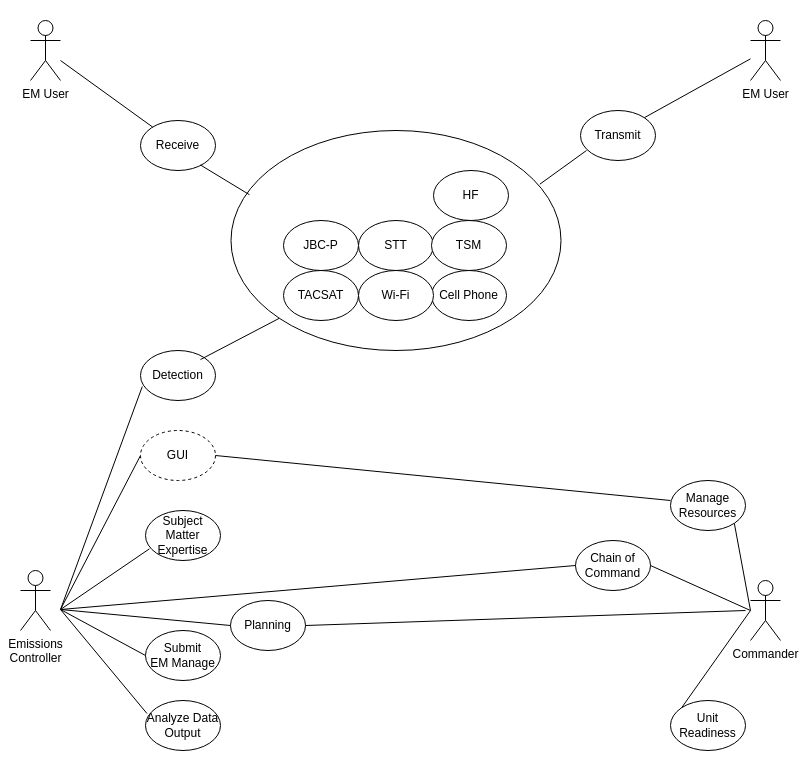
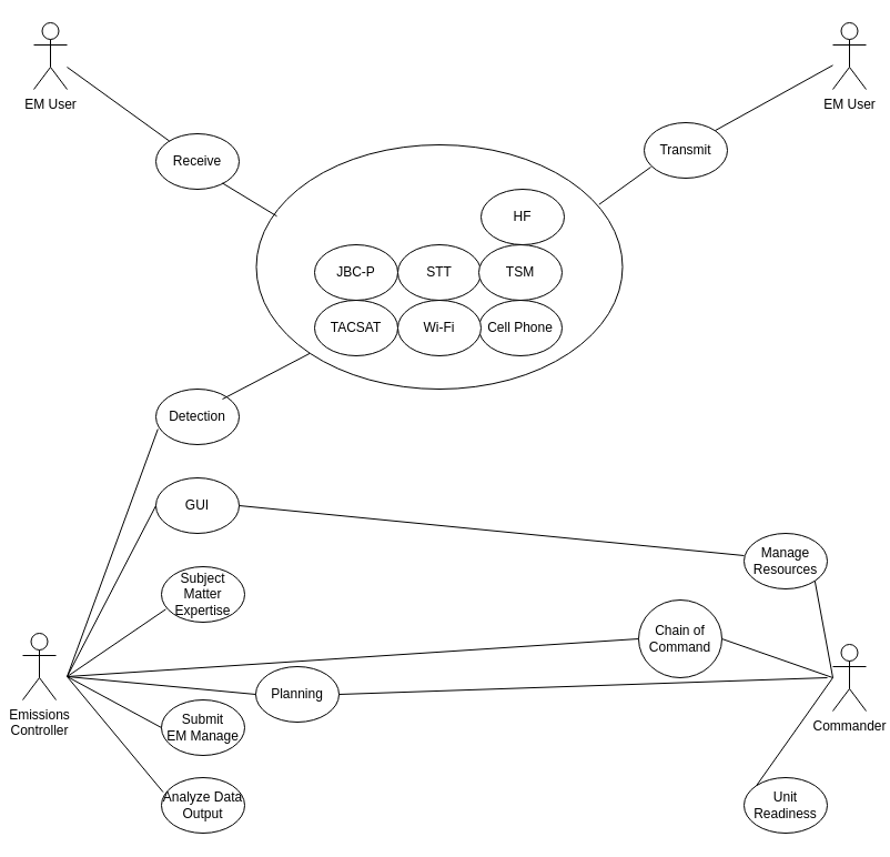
  <mxCell id="0" />
  <mxCell id="1" parent="0" />
  <mxCell id="2" value="" style="ellipse;whiteSpace=wrap;html=1;" vertex="1" parent="1"><mxGeometry x="230.5" y="130" width="330" height="220" as="geometry" /></mxCell>
  <mxCell id="3" value="Emissions&lt;br&gt;Controller" style="shape=umlActor;verticalLabelPosition=bottom;verticalAlign=top;html=1;outlineConnect=0;" vertex="1" parent="1"><mxGeometry x="20" y="570" width="30" height="60" as="geometry" /></mxCell>
  <mxCell id="4" value="Commander" style="shape=umlActor;verticalLabelPosition=bottom;verticalAlign=top;html=1;outlineConnect=0;" vertex="1" parent="1"><mxGeometry x="750" y="580" width="30" height="60" as="geometry" /></mxCell>
  <mxCell id="5" value="EM User" style="shape=umlActor;verticalLabelPosition=bottom;verticalAlign=top;html=1;outlineConnect=0;" vertex="1" parent="1"><mxGeometry x="30" y="20" width="30" height="60" as="geometry" /></mxCell>
  <mxCell id="6" value="EM User" style="shape=umlActor;verticalLabelPosition=bottom;verticalAlign=top;html=1;outlineConnect=0;" vertex="1" parent="1"><mxGeometry x="750" y="20" width="30" height="60" as="geometry" /></mxCell>
  <mxCell id="7" value="Manage&lt;br&gt;Resources" style="ellipse;whiteSpace=wrap;html=1;" vertex="1" parent="1"><mxGeometry x="670" y="480" width="75" height="50" as="geometry" /></mxCell>
- <mxCell id="8" value="Chain of Command" style="ellipse;whiteSpace=wrap;html=1;" vertex="1" parent="1"><mxGeometry x="575" y="540" width="75" height="50" as="geometry" /></mxCell>
+ <mxCell id="8" value="Chain of Command" style="ellipse;whiteSpace=wrap;html=1;" vertex="1" parent="1"><mxGeometry x="575" y="540" width="75" height="70" as="geometry" /></mxCell>
  <mxCell id="9" value="Analyze Data Output" style="ellipse;whiteSpace=wrap;html=1;" vertex="1" parent="1"><mxGeometry x="145" y="700" width="75" height="50" as="geometry" /></mxCell>
  <mxCell id="10" value="Planning" style="ellipse;whiteSpace=wrap;html=1;" vertex="1" parent="1"><mxGeometry x="230" y="600" width="75" height="50" as="geometry" /></mxCell>
  <mxCell id="11" value="Submit&lt;br&gt;EM Manage" style="ellipse;whiteSpace=wrap;html=1;" vertex="1" parent="1"><mxGeometry x="145" y="630" width="75" height="50" as="geometry" /></mxCell>
- <mxCell id="12" value="GUI" style="ellipse;whiteSpace=wrap;html=1;dashed=1;" vertex="1" parent="1"><mxGeometry x="140" y="430" width="75" height="50" as="geometry" /></mxCell>
+ <mxCell id="12" value="GUI" style="ellipse;whiteSpace=wrap;html=1;" vertex="1" parent="1"><mxGeometry x="140" y="430" width="75" height="50" as="geometry" /></mxCell>
  <mxCell id="13" value="TACSAT" style="ellipse;whiteSpace=wrap;html=1;" vertex="1" parent="1"><mxGeometry x="283" y="270" width="75" height="50" as="geometry" /></mxCell>
  <mxCell id="14" value="HF" style="ellipse;whiteSpace=wrap;html=1;" vertex="1" parent="1"><mxGeometry x="433" y="170" width="75" height="50" as="geometry" /></mxCell>
  <mxCell id="15" value="JBC-P" style="ellipse;whiteSpace=wrap;html=1;" vertex="1" parent="1"><mxGeometry x="283" y="220" width="75" height="50" as="geometry" /></mxCell>
  <mxCell id="16" value="STT" style="ellipse;whiteSpace=wrap;html=1;" vertex="1" parent="1"><mxGeometry x="358" y="220" width="75" height="50" as="geometry" /></mxCell>
  <mxCell id="17" value="Cell Phone" style="ellipse;whiteSpace=wrap;html=1;" vertex="1" parent="1"><mxGeometry x="431" y="270" width="75" height="50" as="geometry" /></mxCell>
  <mxCell id="18" value="Wi-Fi" style="ellipse;whiteSpace=wrap;html=1;" vertex="1" parent="1"><mxGeometry x="358" y="270" width="75" height="50" as="geometry" /></mxCell>
  <mxCell id="19" value="Detection" style="ellipse;whiteSpace=wrap;html=1;" vertex="1" parent="1"><mxGeometry x="140" y="350" width="75" height="50" as="geometry" /></mxCell>
  <mxCell id="20" value="Unit Readiness" style="ellipse;whiteSpace=wrap;html=1;" vertex="1" parent="1"><mxGeometry x="670" y="700" width="75" height="50" as="geometry" /></mxCell>
  <mxCell id="21" value="Transmit" style="ellipse;whiteSpace=wrap;html=1;" vertex="1" parent="1"><mxGeometry x="580" y="110" width="75" height="50" as="geometry" /></mxCell>
  <mxCell id="22" value="Receive" style="ellipse;whiteSpace=wrap;html=1;" vertex="1" parent="1"><mxGeometry x="140" y="120" width="75" height="50" as="geometry" /></mxCell>
  <mxCell id="23" value="TSM" style="ellipse;whiteSpace=wrap;html=1;" vertex="1" parent="1"><mxGeometry x="431" y="220" width="75" height="50" as="geometry" /></mxCell>
  <mxCell id="24" value="Subject Matter Expertise" style="ellipse;whiteSpace=wrap;html=1;" vertex="1" parent="1"><mxGeometry x="145" y="510" width="75" height="50" as="geometry" /></mxCell>
  <mxCell id="25" value="" style="endArrow=none;html=1;rounded=0;" edge="1" parent="1" target="22"><mxGeometry width="50" height="50" relative="1" as="geometry"><mxPoint x="60" y="60" as="sourcePoint" /><mxPoint x="110" y="10" as="targetPoint" /></mxGeometry></mxCell>
  <mxCell id="26" value="" style="endArrow=none;html=1;rounded=0;entryX=1;entryY=0;entryDx=0;entryDy=0;" edge="1" parent="1" source="6" target="21"><mxGeometry width="50" height="50" relative="1" as="geometry"><mxPoint x="550" y="43" as="sourcePoint" /><mxPoint x="642" y="110" as="targetPoint" /></mxGeometry></mxCell>
  <mxCell id="27" value="" style="endArrow=none;html=1;rounded=0;entryX=1;entryY=0;entryDx=0;entryDy=0;exitX=0.024;exitY=0.72;exitDx=0;exitDy=0;exitPerimeter=0;" edge="1" parent="1" source="19"><mxGeometry width="50" height="50" relative="1" as="geometry"><mxPoint x="166" y="550" as="sourcePoint" /><mxPoint x="60" y="609" as="targetPoint" /></mxGeometry></mxCell>
  <mxCell id="28" value="" style="endArrow=none;html=1;rounded=0;entryX=1;entryY=0;entryDx=0;entryDy=0;exitX=0;exitY=0.5;exitDx=0;exitDy=0;" edge="1" parent="1" source="12"><mxGeometry width="50" height="50" relative="1" as="geometry"><mxPoint x="166" y="550" as="sourcePoint" /><mxPoint x="60" y="609" as="targetPoint" /></mxGeometry></mxCell>
  <mxCell id="29" value="" style="endArrow=none;html=1;rounded=0;entryX=1;entryY=0;entryDx=0;entryDy=0;exitX=0;exitY=0.5;exitDx=0;exitDy=0;" edge="1" parent="1" source="10"><mxGeometry width="50" height="50" relative="1" as="geometry"><mxPoint x="220" y="600" as="sourcePoint" /><mxPoint x="60" y="609" as="targetPoint" /></mxGeometry></mxCell>
  <mxCell id="30" value="" style="endArrow=none;html=1;rounded=0;entryX=1;entryY=0;entryDx=0;entryDy=0;exitX=0.052;exitY=0.767;exitDx=0;exitDy=0;exitPerimeter=0;" edge="1" parent="1" source="24"><mxGeometry width="50" height="50" relative="1" as="geometry"><mxPoint x="166" y="550" as="sourcePoint" /><mxPoint x="60" y="609" as="targetPoint" /></mxGeometry></mxCell>
  <mxCell id="31" value="" style="endArrow=none;html=1;rounded=0;entryX=1;entryY=1;entryDx=0;entryDy=0;" edge="1" parent="1" target="7"><mxGeometry width="50" height="50" relative="1" as="geometry"><mxPoint x="750" y="610" as="sourcePoint" /><mxPoint x="639" y="659" as="targetPoint" /></mxGeometry></mxCell>
  <mxCell id="32" value="" style="endArrow=none;html=1;rounded=0;entryX=1;entryY=0.5;entryDx=0;entryDy=0;" edge="1" parent="1" target="8"><mxGeometry width="50" height="50" relative="1" as="geometry"><mxPoint x="750" y="610" as="sourcePoint" /><mxPoint x="644" y="669" as="targetPoint" /></mxGeometry></mxCell>
  <mxCell id="33" value="" style="endArrow=none;html=1;rounded=0;entryX=0;entryY=0;entryDx=0;entryDy=0;" edge="1" parent="1" target="20"><mxGeometry width="50" height="50" relative="1" as="geometry"><mxPoint x="750" y="610" as="sourcePoint" /><mxPoint x="644" y="684" as="targetPoint" /></mxGeometry></mxCell>
  <mxCell id="34" value="" style="endArrow=none;html=1;rounded=0;entryX=1;entryY=0;entryDx=0;entryDy=0;exitX=0.056;exitY=0.292;exitDx=0;exitDy=0;exitPerimeter=0;" edge="1" parent="1" source="2"><mxGeometry width="50" height="50" relative="1" as="geometry"><mxPoint x="306" y="105.5" as="sourcePoint" /><mxPoint x="200" y="164.5" as="targetPoint" /></mxGeometry></mxCell>
  <mxCell id="35" value="" style="endArrow=none;html=1;rounded=0;entryX=0.936;entryY=0.244;entryDx=0;entryDy=0;entryPerimeter=0;" edge="1" parent="1" target="2"><mxGeometry width="50" height="50" relative="1" as="geometry"><mxPoint x="586" y="150" as="sourcePoint" /><mxPoint x="530" y="180" as="targetPoint" /></mxGeometry></mxCell>
  <mxCell id="36" value="" style="endArrow=none;html=1;rounded=0;entryX=1;entryY=0;entryDx=0;entryDy=0;exitX=0;exitY=0.5;exitDx=0;exitDy=0;" edge="1" parent="1" source="8"><mxGeometry width="50" height="50" relative="1" as="geometry"><mxPoint x="166" y="550" as="sourcePoint" /><mxPoint x="60" y="609" as="targetPoint" /></mxGeometry></mxCell>
  <mxCell id="37" value="" style="endArrow=none;html=1;rounded=0;entryX=1;entryY=0.5;entryDx=0;entryDy=0;" edge="1" parent="1" target="10"><mxGeometry width="50" height="50" relative="1" as="geometry"><mxPoint x="745" y="610" as="sourcePoint" /><mxPoint x="639" y="669" as="targetPoint" /></mxGeometry></mxCell>
  <mxCell id="38" value="" style="endArrow=none;html=1;rounded=0;entryX=1;entryY=0;entryDx=0;entryDy=0;exitX=0.02;exitY=0.261;exitDx=0;exitDy=0;exitPerimeter=0;" edge="1" parent="1" source="9"><mxGeometry width="50" height="50" relative="1" as="geometry"><mxPoint x="166" y="550" as="sourcePoint" /><mxPoint x="60" y="609" as="targetPoint" /></mxGeometry></mxCell>
  <mxCell id="39" value="" style="endArrow=none;html=1;rounded=0;entryX=1;entryY=0;entryDx=0;entryDy=0;exitX=0;exitY=0.5;exitDx=0;exitDy=0;" edge="1" parent="1" source="11"><mxGeometry width="50" height="50" relative="1" as="geometry"><mxPoint x="166" y="550" as="sourcePoint" /><mxPoint x="60" y="609" as="targetPoint" /></mxGeometry></mxCell>
  <mxCell id="40" value="" style="endArrow=none;html=1;rounded=0;entryX=1;entryY=0.5;entryDx=0;entryDy=0;" edge="1" parent="1" target="12"><mxGeometry width="50" height="50" relative="1" as="geometry"><mxPoint x="670" y="500" as="sourcePoint" /><mxPoint x="564" y="559" as="targetPoint" /></mxGeometry></mxCell>
  <mxCell id="41" value="" style="endArrow=none;html=1;rounded=0;entryX=1;entryY=0;entryDx=0;entryDy=0;exitX=0;exitY=1;exitDx=0;exitDy=0;" edge="1" parent="1" source="2"><mxGeometry width="50" height="50" relative="1" as="geometry"><mxPoint x="306" y="300" as="sourcePoint" /><mxPoint x="200" y="359" as="targetPoint" /></mxGeometry></mxCell>
